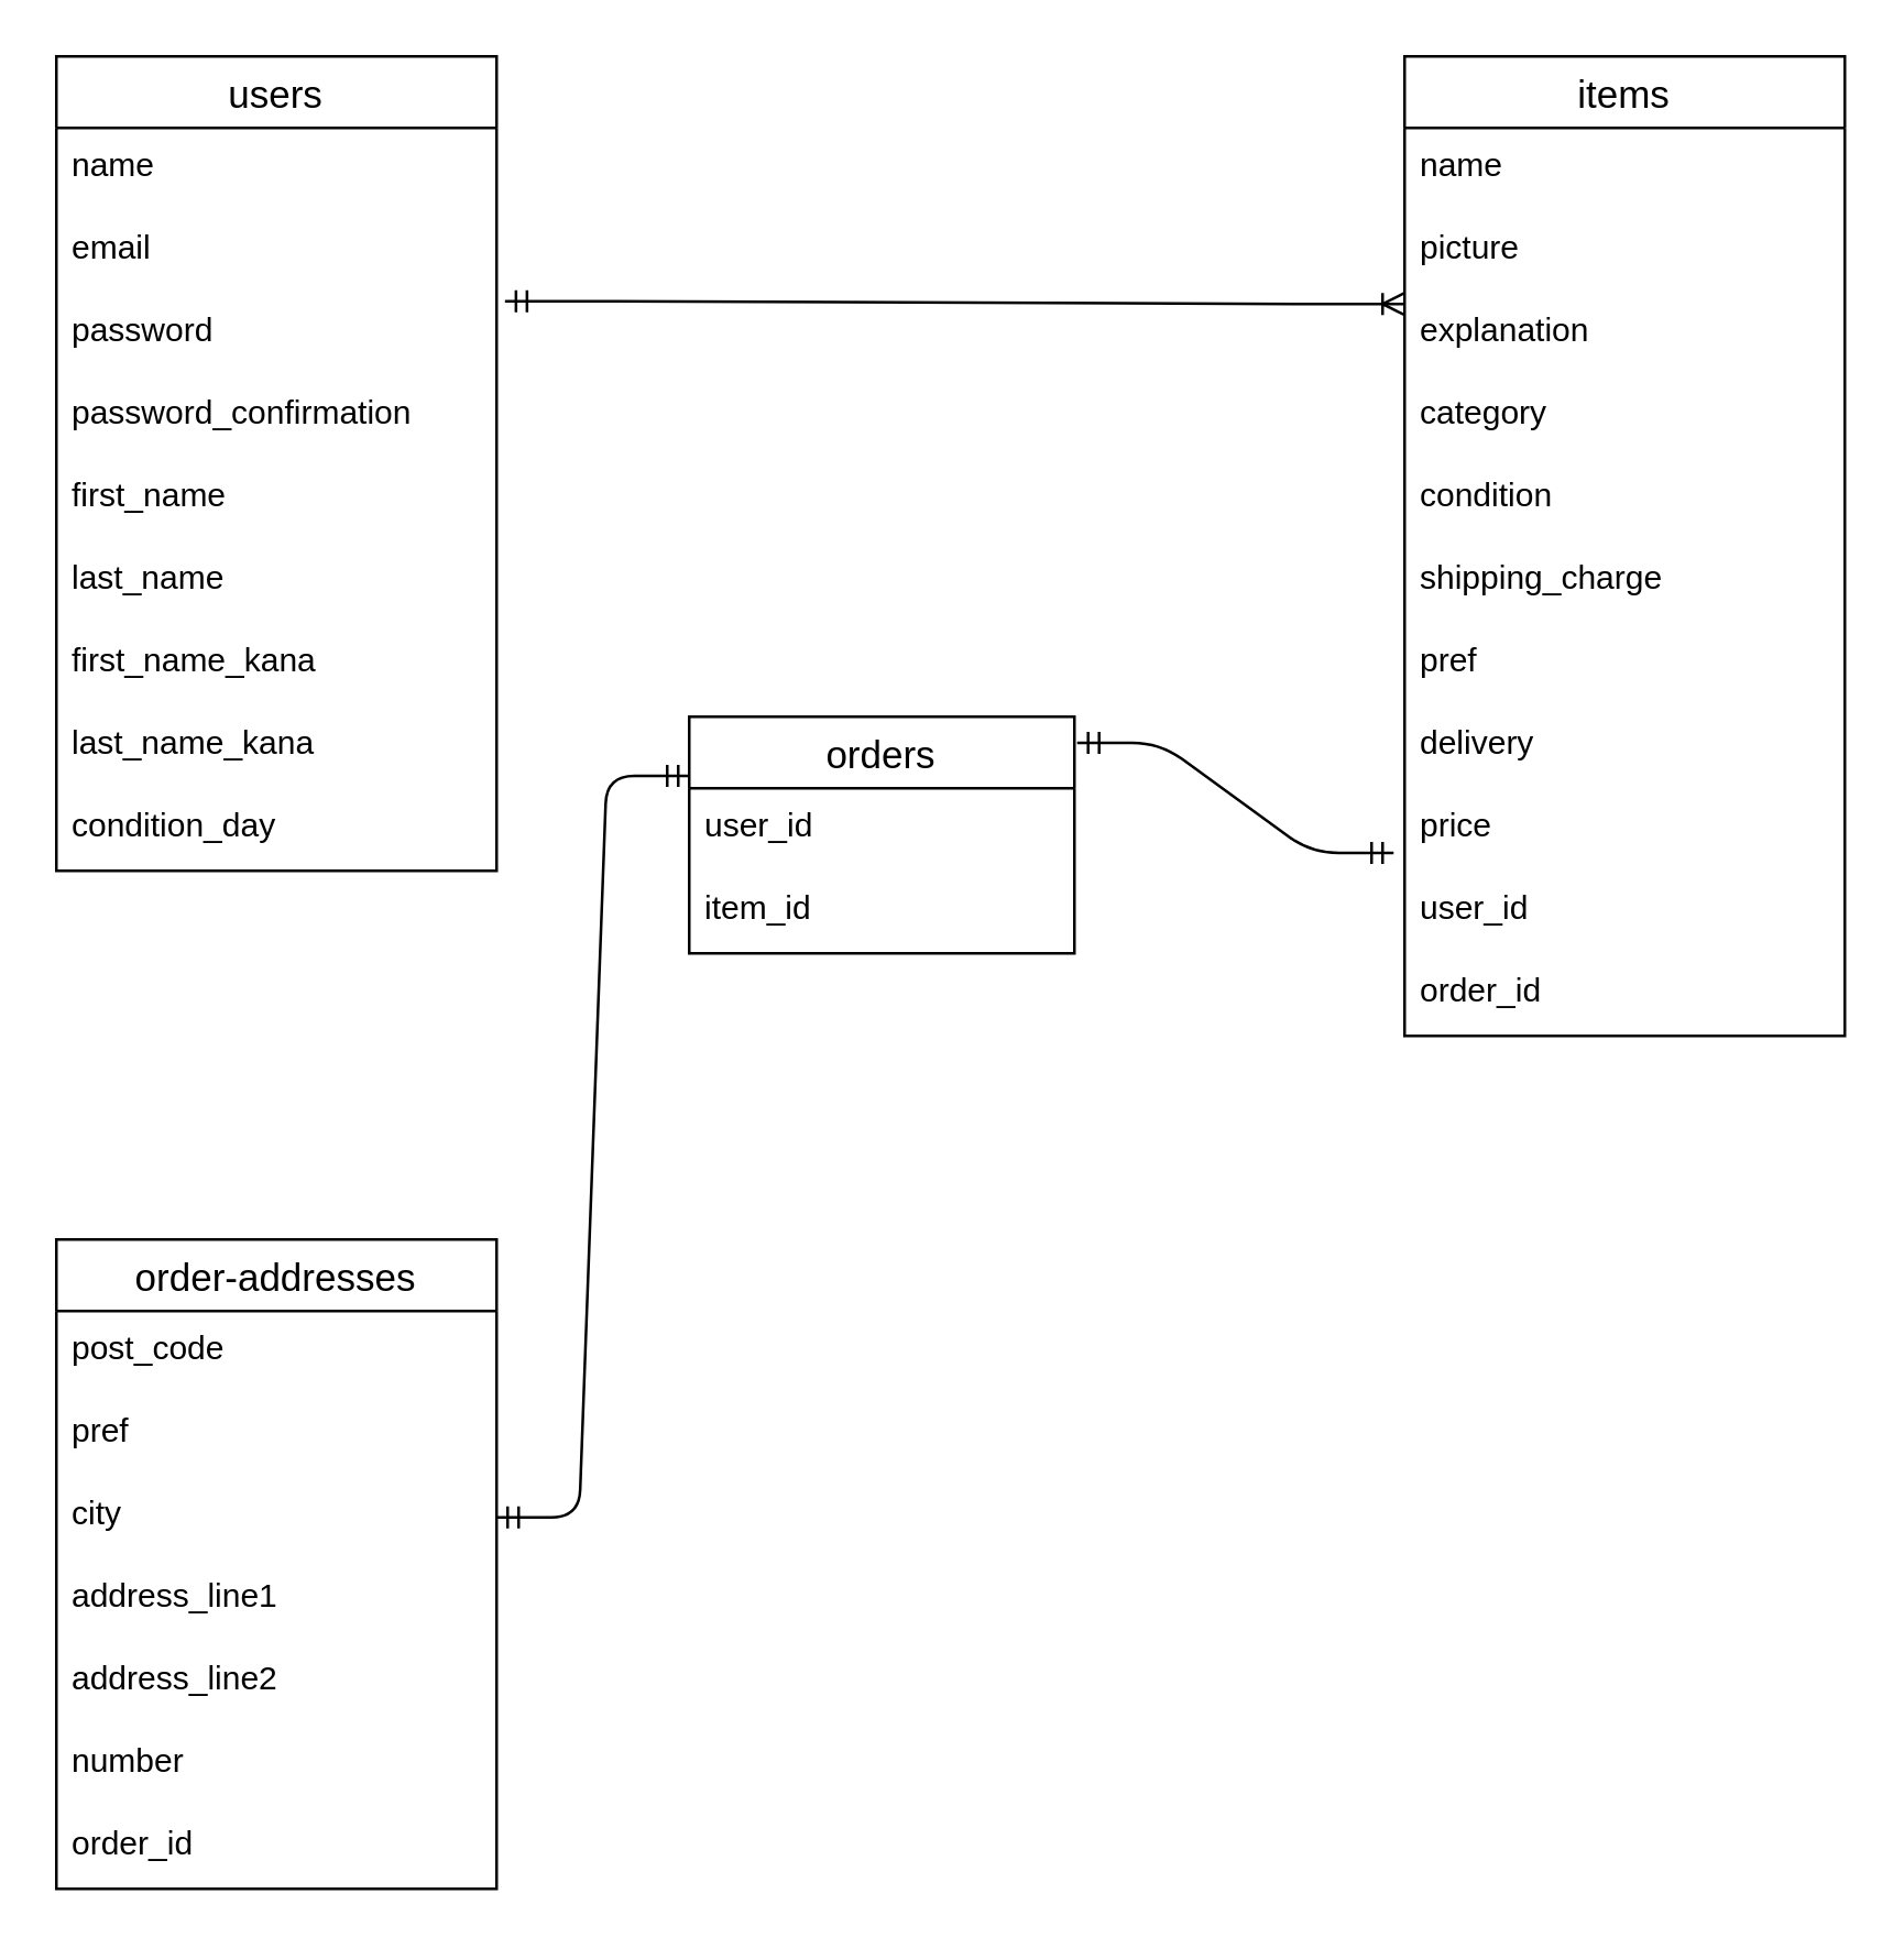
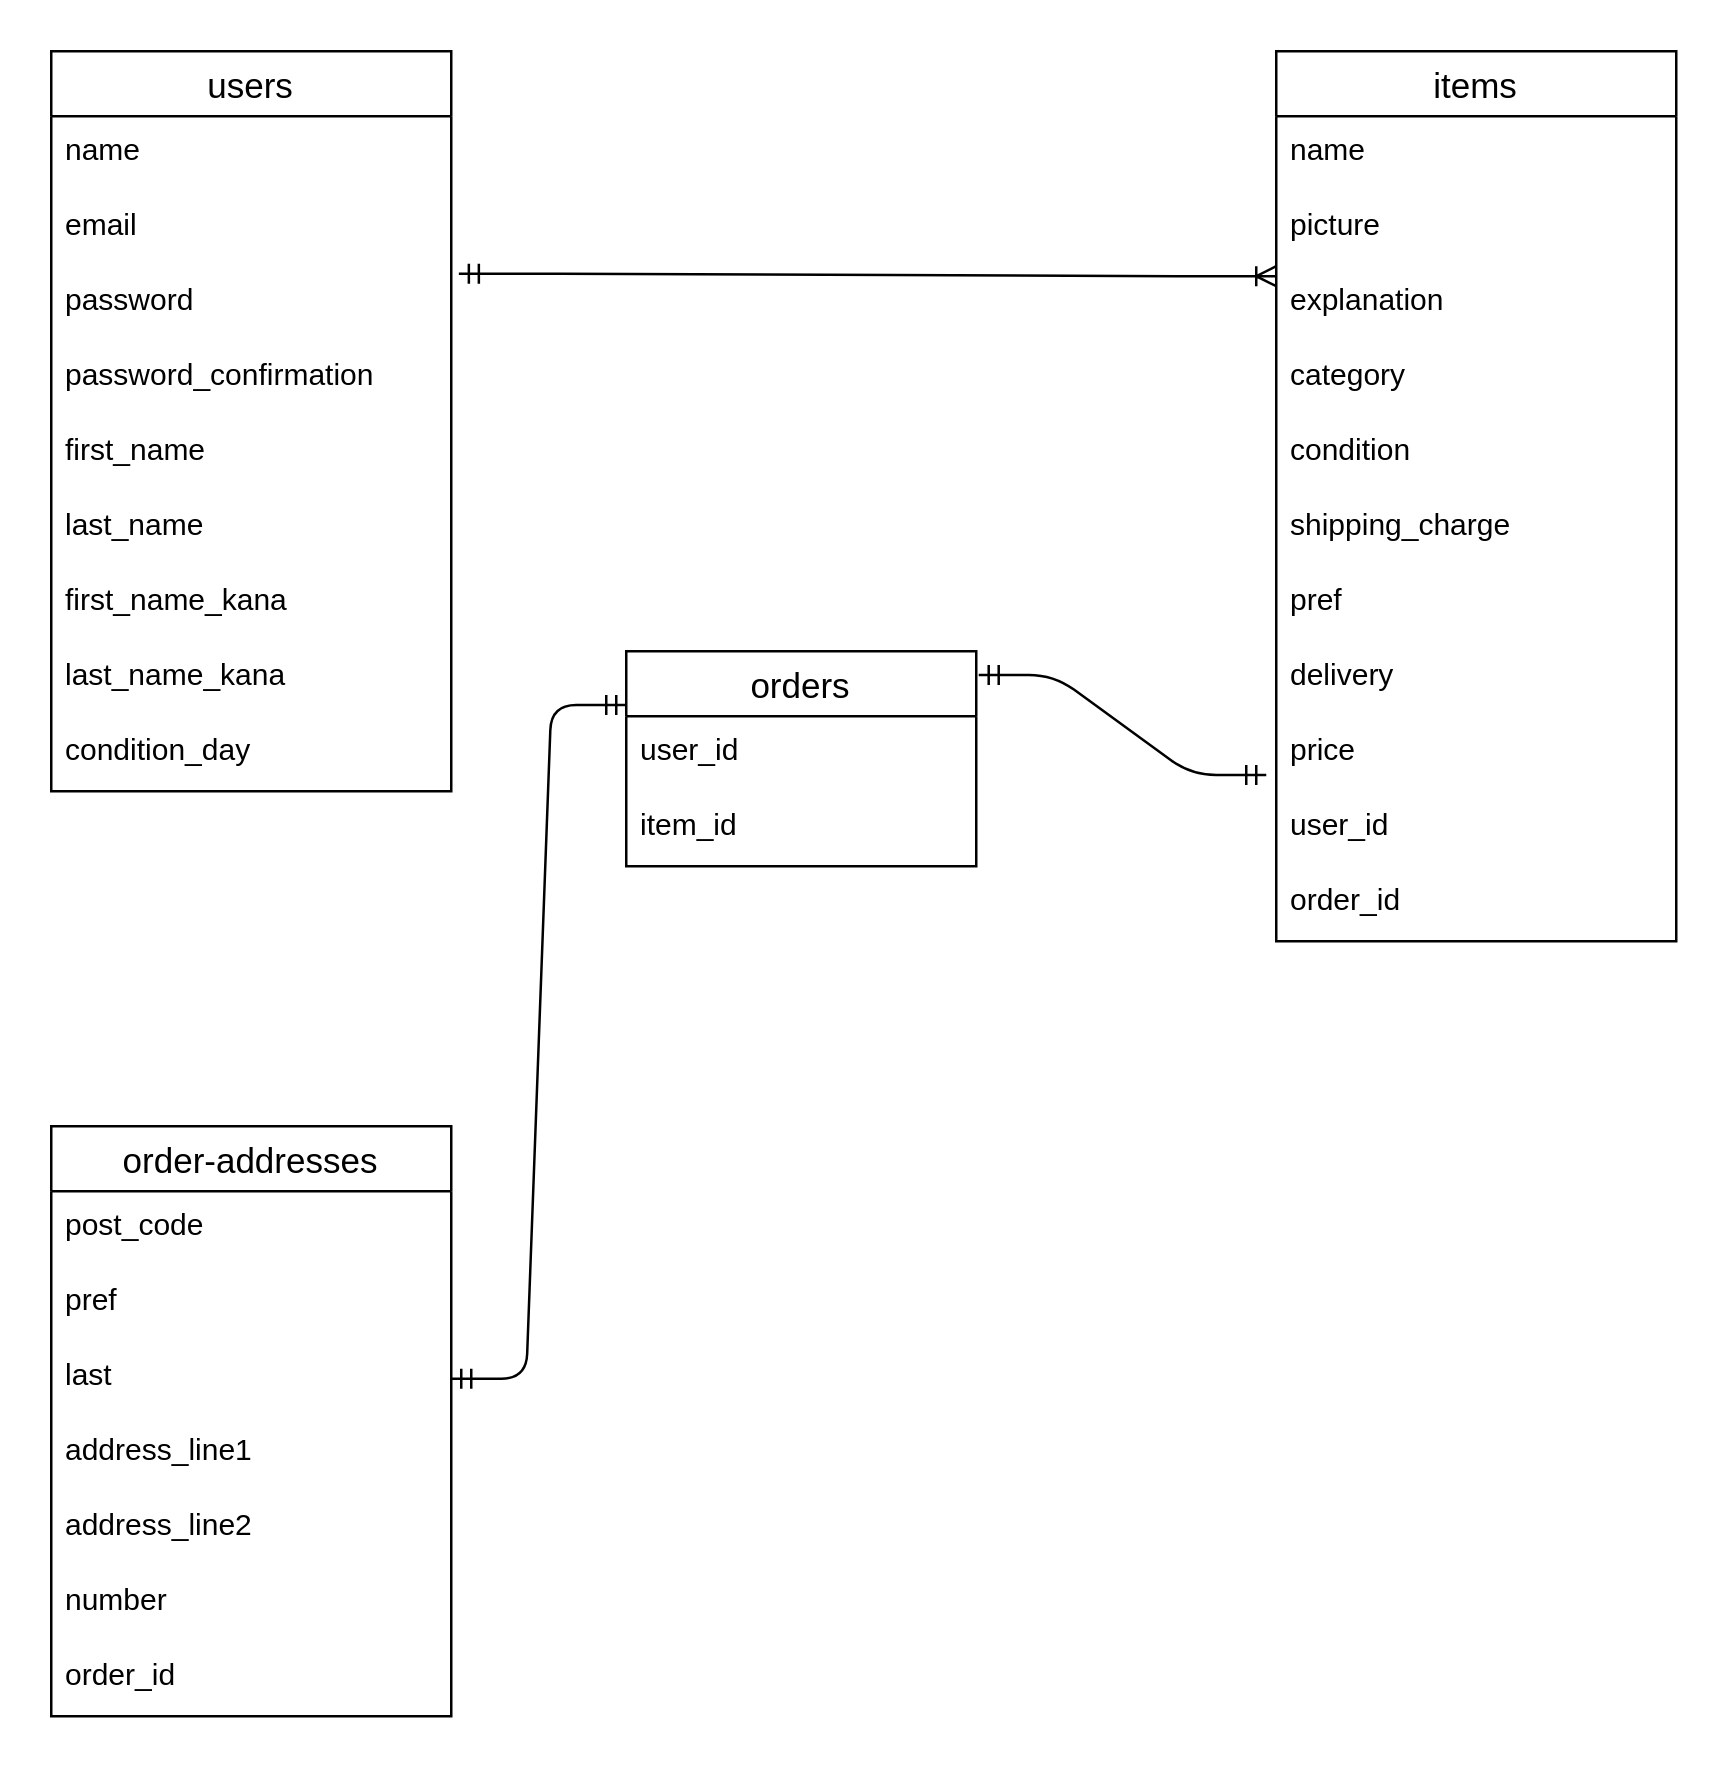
  <mxCell id="0" />
  <mxCell id="1" parent="0" />
  <mxCell id="2" value="users" style="swimlane;fontStyle=0;childLayout=stackLayout;horizontal=1;startSize=26;horizontalStack=0;resizeParent=1;resizeParentMax=0;resizeLast=0;collapsible=1;marginBottom=0;align=center;fontSize=14;" parent="1" vertex="1"><mxGeometry x="20" y="20" width="160" height="296" as="geometry" /></mxCell>
  <mxCell id="3" value="name" style="text;strokeColor=none;fillColor=none;spacingLeft=4;spacingRight=4;overflow=hidden;rotatable=0;points=[[0,0.5],[1,0.5]];portConstraint=eastwest;fontSize=12;" parent="2" vertex="1"><mxGeometry y="26" width="160" height="30" as="geometry" /></mxCell>
  <mxCell id="4" value="email" style="text;strokeColor=none;fillColor=none;spacingLeft=4;spacingRight=4;overflow=hidden;rotatable=0;points=[[0,0.5],[1,0.5]];portConstraint=eastwest;fontSize=12;" parent="2" vertex="1"><mxGeometry y="56" width="160" height="30" as="geometry" /></mxCell>
  <mxCell id="5" value="password" style="text;strokeColor=none;fillColor=none;spacingLeft=4;spacingRight=4;overflow=hidden;rotatable=0;points=[[0,0.5],[1,0.5]];portConstraint=eastwest;fontSize=12;" parent="2" vertex="1"><mxGeometry y="86" width="160" height="30" as="geometry" /></mxCell>
  <mxCell id="6" value="password_confirmation&#10;" style="text;strokeColor=none;fillColor=none;spacingLeft=4;spacingRight=4;overflow=hidden;rotatable=0;points=[[0,0.5],[1,0.5]];portConstraint=eastwest;fontSize=12;" parent="2" vertex="1"><mxGeometry y="116" width="160" height="30" as="geometry" /></mxCell>
  <mxCell id="7" value="first_name" style="text;strokeColor=none;fillColor=none;spacingLeft=4;spacingRight=4;overflow=hidden;rotatable=0;points=[[0,0.5],[1,0.5]];portConstraint=eastwest;fontSize=12;" parent="2" vertex="1"><mxGeometry y="146" width="160" height="30" as="geometry" /></mxCell>
  <mxCell id="8" value="last_name" style="text;strokeColor=none;fillColor=none;spacingLeft=4;spacingRight=4;overflow=hidden;rotatable=0;points=[[0,0.5],[1,0.5]];portConstraint=eastwest;fontSize=12;" parent="2" vertex="1"><mxGeometry y="176" width="160" height="30" as="geometry" /></mxCell>
  <mxCell id="9" value="first_name_kana" style="text;strokeColor=none;fillColor=none;spacingLeft=4;spacingRight=4;overflow=hidden;rotatable=0;points=[[0,0.5],[1,0.5]];portConstraint=eastwest;fontSize=12;" parent="2" vertex="1"><mxGeometry y="206" width="160" height="30" as="geometry" /></mxCell>
  <mxCell id="10" value="last_name_kana" style="text;strokeColor=none;fillColor=none;spacingLeft=4;spacingRight=4;overflow=hidden;rotatable=0;points=[[0,0.5],[1,0.5]];portConstraint=eastwest;fontSize=12;" parent="2" vertex="1"><mxGeometry y="236" width="160" height="30" as="geometry" /></mxCell>
  <mxCell id="11" value="condition_day" style="text;strokeColor=none;fillColor=none;spacingLeft=4;spacingRight=4;overflow=hidden;rotatable=0;points=[[0,0.5],[1,0.5]];portConstraint=eastwest;fontSize=12;" parent="2" vertex="1"><mxGeometry y="266" width="160" height="30" as="geometry" /></mxCell>
  <mxCell id="12" value="items" style="swimlane;fontStyle=0;childLayout=stackLayout;horizontal=1;startSize=26;horizontalStack=0;resizeParent=1;resizeParentMax=0;resizeLast=0;collapsible=1;marginBottom=0;align=center;fontSize=14;" parent="1" vertex="1"><mxGeometry x="510" y="20" width="160" height="356" as="geometry" /></mxCell>
  <mxCell id="13" value="name" style="text;strokeColor=none;fillColor=none;spacingLeft=4;spacingRight=4;overflow=hidden;rotatable=0;points=[[0,0.5],[1,0.5]];portConstraint=eastwest;fontSize=12;" parent="12" vertex="1"><mxGeometry y="26" width="160" height="30" as="geometry" /></mxCell>
  <mxCell id="14" value="picture" style="text;strokeColor=none;fillColor=none;spacingLeft=4;spacingRight=4;overflow=hidden;rotatable=0;points=[[0,0.5],[1,0.5]];portConstraint=eastwest;fontSize=12;" parent="12" vertex="1"><mxGeometry y="56" width="160" height="30" as="geometry" /></mxCell>
  <mxCell id="15" value="explanation" style="text;strokeColor=none;fillColor=none;spacingLeft=4;spacingRight=4;overflow=hidden;rotatable=0;points=[[0,0.5],[1,0.5]];portConstraint=eastwest;fontSize=12;" parent="12" vertex="1"><mxGeometry y="86" width="160" height="30" as="geometry" /></mxCell>
  <mxCell id="16" value="category" style="text;strokeColor=none;fillColor=none;spacingLeft=4;spacingRight=4;overflow=hidden;rotatable=0;points=[[0,0.5],[1,0.5]];portConstraint=eastwest;fontSize=12;" parent="12" vertex="1"><mxGeometry y="116" width="160" height="30" as="geometry" /></mxCell>
  <mxCell id="17" value="condition" style="text;strokeColor=none;fillColor=none;spacingLeft=4;spacingRight=4;overflow=hidden;rotatable=0;points=[[0,0.5],[1,0.5]];portConstraint=eastwest;fontSize=12;" parent="12" vertex="1"><mxGeometry y="146" width="160" height="30" as="geometry" /></mxCell>
  <mxCell id="18" value="shipping_charge" style="text;strokeColor=none;fillColor=none;spacingLeft=4;spacingRight=4;overflow=hidden;rotatable=0;points=[[0,0.5],[1,0.5]];portConstraint=eastwest;fontSize=12;" parent="12" vertex="1"><mxGeometry y="176" width="160" height="30" as="geometry" /></mxCell>
  <mxCell id="19" value="pref" style="text;strokeColor=none;fillColor=none;spacingLeft=4;spacingRight=4;overflow=hidden;rotatable=0;points=[[0,0.5],[1,0.5]];portConstraint=eastwest;fontSize=12;" parent="12" vertex="1"><mxGeometry y="206" width="160" height="30" as="geometry" /></mxCell>
  <mxCell id="20" value="delivery" style="text;strokeColor=none;fillColor=none;spacingLeft=4;spacingRight=4;overflow=hidden;rotatable=0;points=[[0,0.5],[1,0.5]];portConstraint=eastwest;fontSize=12;" parent="12" vertex="1"><mxGeometry y="236" width="160" height="30" as="geometry" /></mxCell>
  <mxCell id="21" value="price" style="text;strokeColor=none;fillColor=none;spacingLeft=4;spacingRight=4;overflow=hidden;rotatable=0;points=[[0,0.5],[1,0.5]];portConstraint=eastwest;fontSize=12;" parent="12" vertex="1"><mxGeometry y="266" width="160" height="30" as="geometry" /></mxCell>
  <mxCell id="22" value="user_id" style="text;strokeColor=none;fillColor=none;spacingLeft=4;spacingRight=4;overflow=hidden;rotatable=0;points=[[0,0.5],[1,0.5]];portConstraint=eastwest;fontSize=12;" parent="12" vertex="1"><mxGeometry y="296" width="160" height="30" as="geometry" /></mxCell>
  <mxCell id="23" value="order_id" style="text;strokeColor=none;fillColor=none;spacingLeft=4;spacingRight=4;overflow=hidden;rotatable=0;points=[[0,0.5],[1,0.5]];portConstraint=eastwest;fontSize=12;" parent="12" vertex="1"><mxGeometry y="326" width="160" height="30" as="geometry" /></mxCell>
  <mxCell id="24" value="" style="edgeStyle=entityRelationEdgeStyle;fontSize=12;html=1;endArrow=ERoneToMany;startArrow=ERmandOne;exitX=1.019;exitY=0.1;exitDx=0;exitDy=0;exitPerimeter=0;entryX=0;entryY=0.133;entryDx=0;entryDy=0;entryPerimeter=0;" parent="1" source="5" target="15" edge="1"><mxGeometry width="100" height="100" relative="1" as="geometry"><mxPoint x="230" y="210" as="sourcePoint" /><mxPoint x="330" y="110" as="targetPoint" /></mxGeometry></mxCell>
  <mxCell id="25" value="orders" style="swimlane;fontStyle=0;childLayout=stackLayout;horizontal=1;startSize=26;horizontalStack=0;resizeParent=1;resizeParentMax=0;resizeLast=0;collapsible=1;marginBottom=0;align=center;fontSize=14;" parent="1" vertex="1"><mxGeometry x="250" y="260" width="140" height="86" as="geometry" /></mxCell>
  <mxCell id="26" value="user_id" style="text;strokeColor=none;fillColor=none;spacingLeft=4;spacingRight=4;overflow=hidden;rotatable=0;points=[[0,0.5],[1,0.5]];portConstraint=eastwest;fontSize=12;" parent="25" vertex="1"><mxGeometry y="26" width="140" height="30" as="geometry" /></mxCell>
  <mxCell id="27" value="item_id" style="text;strokeColor=none;fillColor=none;spacingLeft=4;spacingRight=4;overflow=hidden;rotatable=0;points=[[0,0.5],[1,0.5]];portConstraint=eastwest;fontSize=12;" parent="25" vertex="1"><mxGeometry y="56" width="140" height="30" as="geometry" /></mxCell>
  <mxCell id="28" value="" style="edgeStyle=entityRelationEdgeStyle;fontSize=12;html=1;endArrow=ERmandOne;startArrow=ERmandOne;exitX=1.007;exitY=0.11;exitDx=0;exitDy=0;entryX=-0.025;entryY=0.783;entryDx=0;entryDy=0;entryPerimeter=0;exitPerimeter=0;" parent="1" source="25" target="21" edge="1"><mxGeometry width="100" height="100" relative="1" as="geometry"><mxPoint x="430" y="500" as="sourcePoint" /><mxPoint x="530" y="400" as="targetPoint" /></mxGeometry></mxCell>
  <mxCell id="29" value="order-addresses" style="swimlane;fontStyle=0;childLayout=stackLayout;horizontal=1;startSize=26;horizontalStack=0;resizeParent=1;resizeParentMax=0;resizeLast=0;collapsible=1;marginBottom=0;align=center;fontSize=14;" parent="1" vertex="1"><mxGeometry x="20" y="450" width="160" height="236" as="geometry" /></mxCell>
  <mxCell id="30" value="post_code" style="text;strokeColor=none;fillColor=none;spacingLeft=4;spacingRight=4;overflow=hidden;rotatable=0;points=[[0,0.5],[1,0.5]];portConstraint=eastwest;fontSize=12;" parent="29" vertex="1"><mxGeometry y="26" width="160" height="30" as="geometry" /></mxCell>
  <mxCell id="31" value="pref" style="text;strokeColor=none;fillColor=none;spacingLeft=4;spacingRight=4;overflow=hidden;rotatable=0;points=[[0,0.5],[1,0.5]];portConstraint=eastwest;fontSize=12;" parent="29" vertex="1"><mxGeometry y="56" width="160" height="30" as="geometry" /></mxCell>
- <mxCell id="32" value="city" style="text;strokeColor=none;fillColor=none;spacingLeft=4;spacingRight=4;overflow=hidden;rotatable=0;points=[[0,0.5],[1,0.5]];portConstraint=eastwest;fontSize=12;" parent="29" vertex="1"><mxGeometry y="86" width="160" height="30" as="geometry" /></mxCell>
+ <mxCell id="32" value="last" style="text;strokeColor=none;fillColor=none;spacingLeft=4;spacingRight=4;overflow=hidden;rotatable=0;points=[[0,0.5],[1,0.5]];portConstraint=eastwest;fontSize=12;" parent="29" vertex="1"><mxGeometry y="86" width="160" height="30" as="geometry" /></mxCell>
  <mxCell id="33" value="address_line1" style="text;strokeColor=none;fillColor=none;spacingLeft=4;spacingRight=4;overflow=hidden;rotatable=0;points=[[0,0.5],[1,0.5]];portConstraint=eastwest;fontSize=12;" parent="29" vertex="1"><mxGeometry y="116" width="160" height="30" as="geometry" /></mxCell>
  <mxCell id="34" value="address_line2" style="text;strokeColor=none;fillColor=none;spacingLeft=4;spacingRight=4;overflow=hidden;rotatable=0;points=[[0,0.5],[1,0.5]];portConstraint=eastwest;fontSize=12;" parent="29" vertex="1"><mxGeometry y="146" width="160" height="30" as="geometry" /></mxCell>
  <mxCell id="35" value="number" style="text;strokeColor=none;fillColor=none;spacingLeft=4;spacingRight=4;overflow=hidden;rotatable=0;points=[[0,0.5],[1,0.5]];portConstraint=eastwest;fontSize=12;" parent="29" vertex="1"><mxGeometry y="176" width="160" height="30" as="geometry" /></mxCell>
  <mxCell id="36" value="order_id" style="text;strokeColor=none;fillColor=none;spacingLeft=4;spacingRight=4;overflow=hidden;rotatable=0;points=[[0,0.5],[1,0.5]];portConstraint=eastwest;fontSize=12;" parent="29" vertex="1"><mxGeometry y="206" width="160" height="30" as="geometry" /></mxCell>
  <mxCell id="37" value="" style="edgeStyle=entityRelationEdgeStyle;fontSize=12;html=1;endArrow=ERmandOne;startArrow=ERmandOne;entryX=0;entryY=0.25;entryDx=0;entryDy=0;" parent="1" source="32" target="25" edge="1"><mxGeometry width="100" height="100" relative="1" as="geometry"><mxPoint x="220" y="520" as="sourcePoint" /><mxPoint x="320" y="420" as="targetPoint" /></mxGeometry></mxCell>
